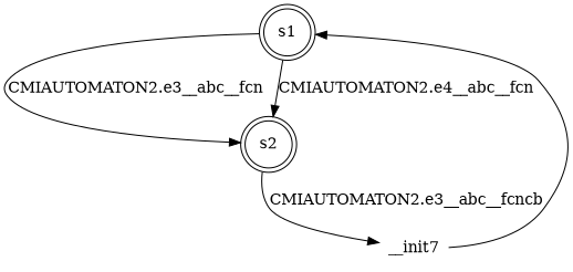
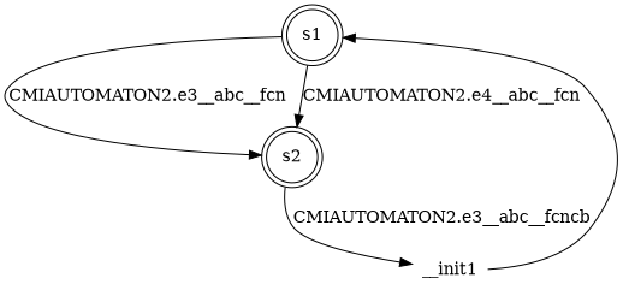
  digraph {
    node [shape=doublecircle]
    n1 [label=<s1>]
    n2 [label=<s2>]
-   __init1 [shape=none label=__init7]
+   __init1 [shape=none]
    n1 -> n2 [label=<CMIAUTOMATON2.e3__abc__fcn>]
    n1 -> n2 [label=<CMIAUTOMATON2.e4__abc__fcn>]
    n2 -> __init1 [label=<CMIAUTOMATON2.e3__abc__fcncb>]
    __init1 -> n1
  }
